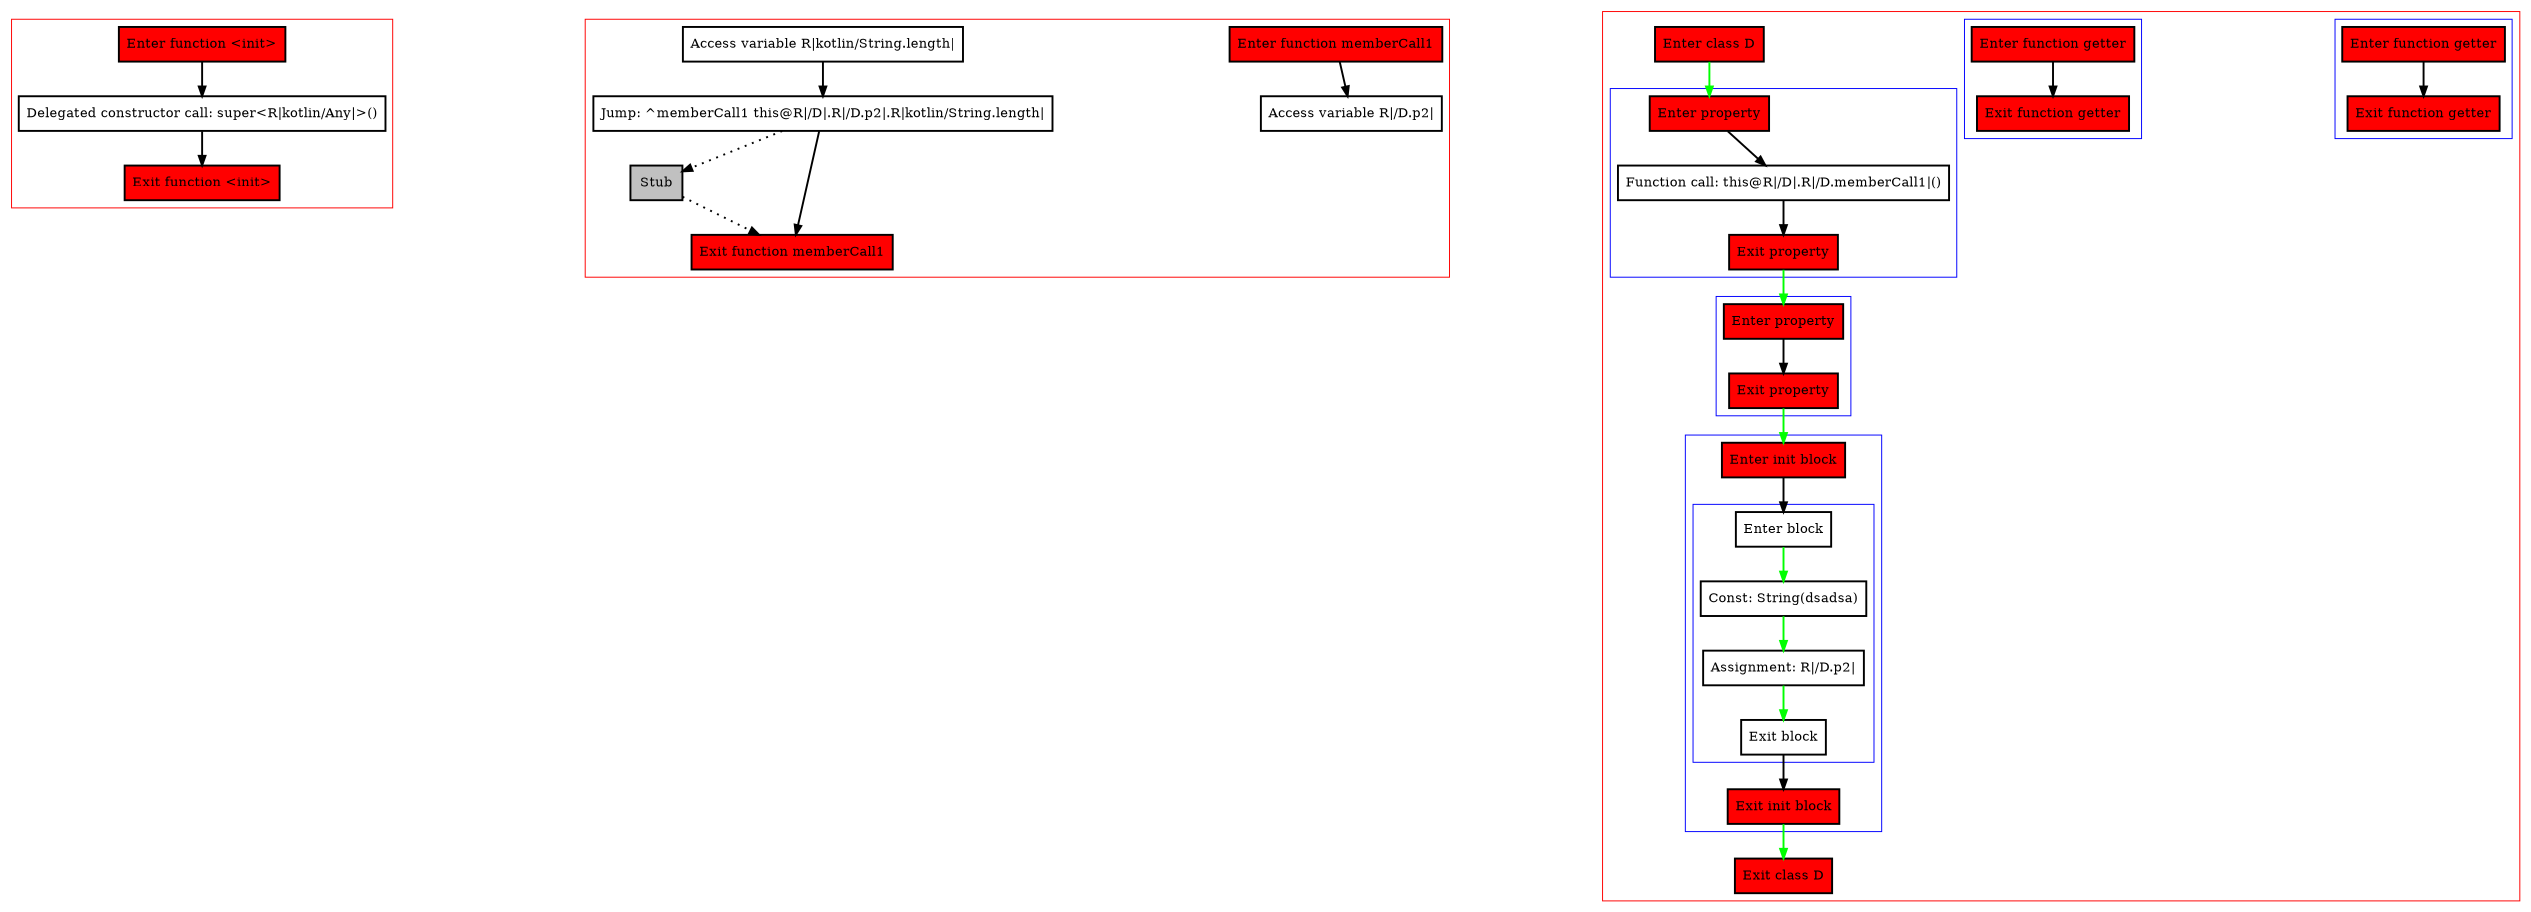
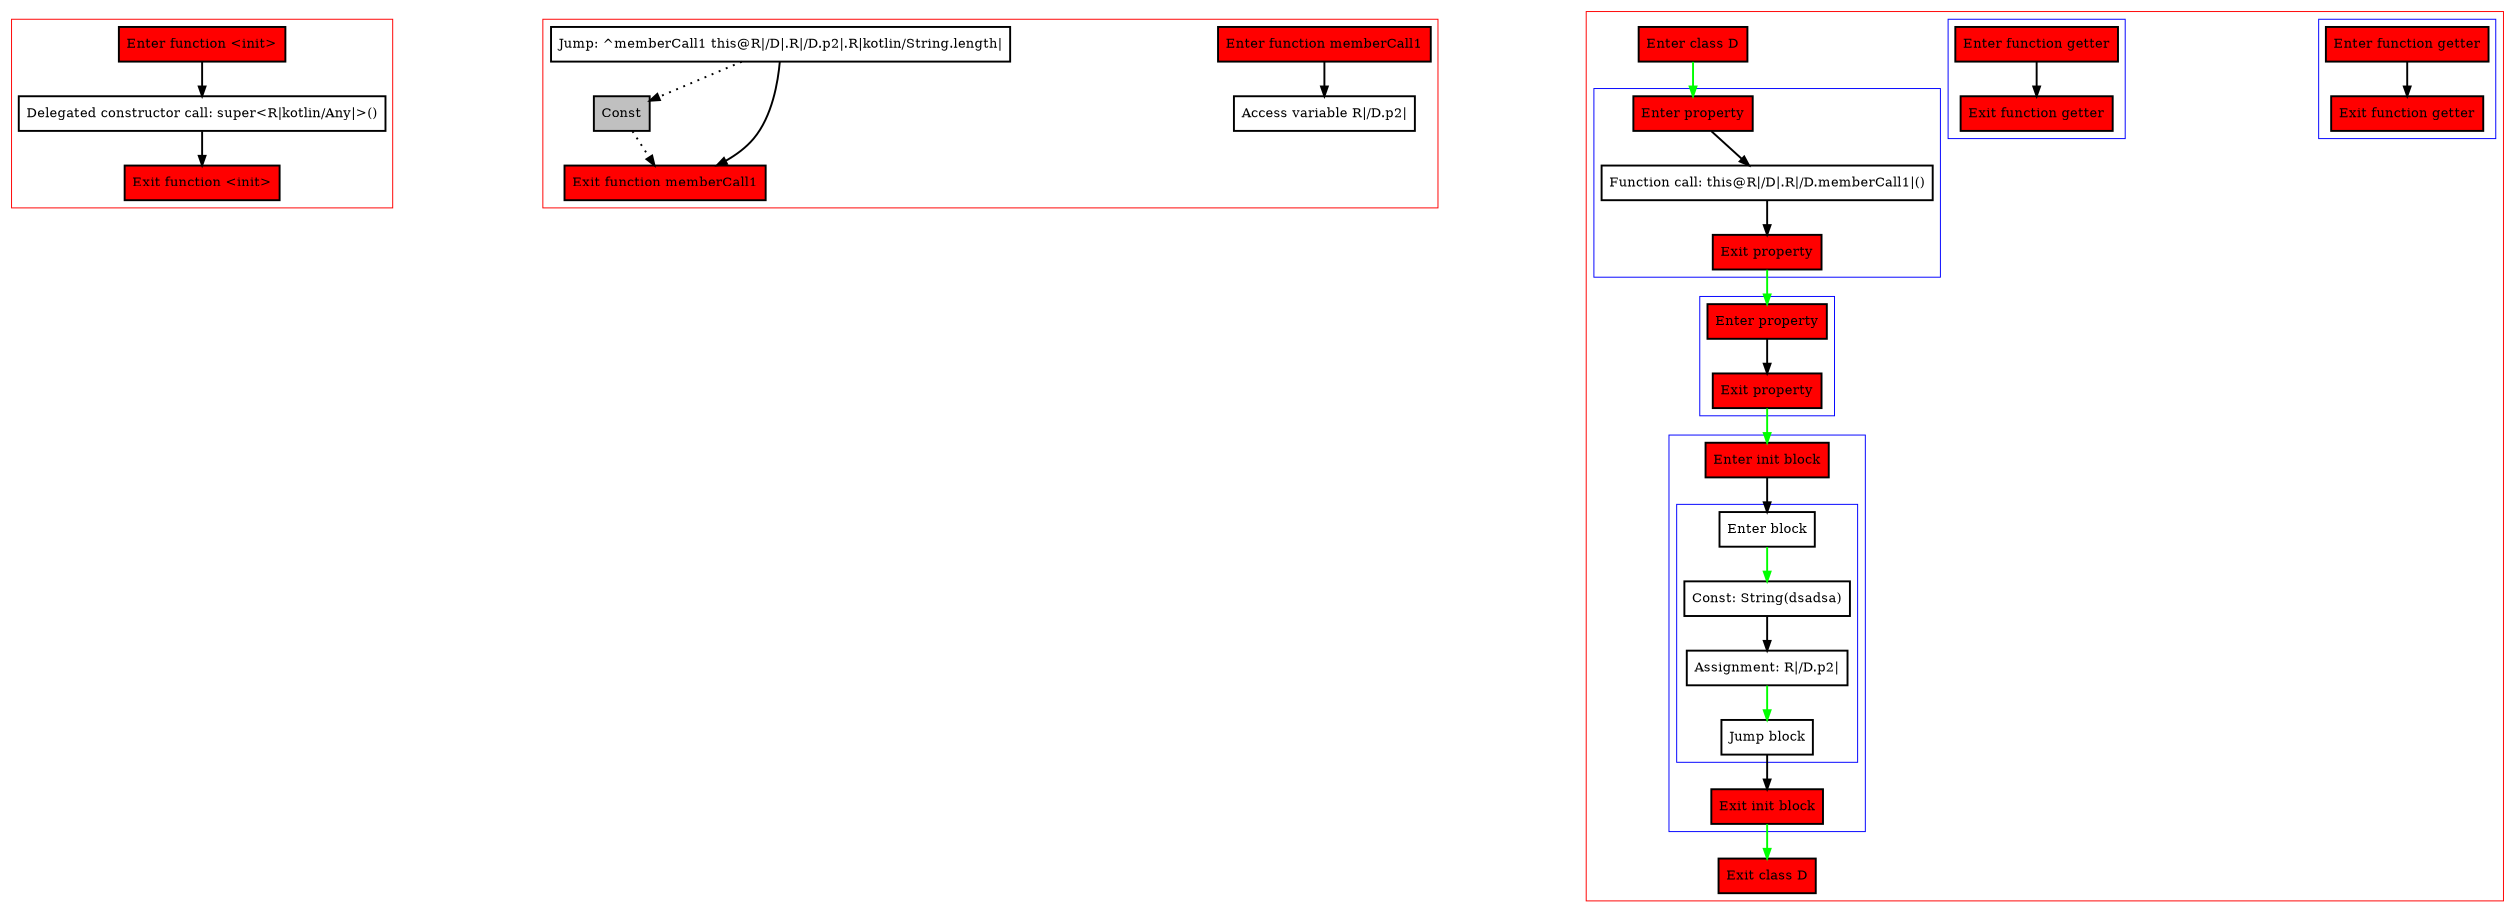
  digraph {
    nodesep=3
    node [fillcolor=red penwidth=2 shape=box style=filled]
    edge [penwidth=2]
    n1 [label="Enter function <init>"]
    n2 [label="Delegated constructor call: super<R|kotlin/Any|>()" fillcolor="" style=""]
    n3 [label="Exit function <init>"]
    n4 [label="Enter function memberCall1"]
    n5 [label="Access variable R|/D.p2|" fillcolor="" style=""]
-   n6 [label="Access variable R|kotlin/String.length|" fillcolor="" style=""]
    n7 [label="Jump: ^memberCall1 this@R|/D|.R|/D.p2|.R|kotlin/String.length|" fillcolor="" style=""]
-   n8 [fillcolor=gray label=Stub]
+   n8 [fillcolor=gray label=Const]
    n9 [label="Exit function memberCall1"]
    n10 [label="Enter function getter"]
    n11 [label="Exit function getter"]
    n12 [label="Enter function getter"]
    n13 [label="Exit function getter"]
    n14 [label="Enter property"]
    n15 [label="Function call: this@R|/D|.R|/D.memberCall1|()" fillcolor="" style=""]
    n16 [label="Exit property"]
    n17 [label="Enter property"]
    n18 [label="Exit property"]
    n19 [label="Enter block" fillcolor="" style=""]
    n20 [label="Const: String(dsadsa)" fillcolor="" style=""]
    n21 [label="Assignment: R|/D.p2|" fillcolor="" style=""]
-   n22 [label="Exit block" fillcolor="" style=""]
+   n22 [label="Jump block" fillcolor="" style=""]
    n23 [label="Enter init block"]
    n24 [label="Exit init block"]
    n25 [label="Enter class D"]
    n26 [label="Exit class D"]
    subgraph cluster_1 {
      color=red
      n1
      n2
      n3
    }
    subgraph cluster_2 {
      color=red
      n4
      n5
-     n6
      n7
      n8
      n9
    }
    subgraph cluster_3 {
      color=red
      n25
      n26
      subgraph cluster_4 {
        color=blue
        n10
        n11
      }
      subgraph cluster_5 {
        color=blue
        n12
        n13
      }
      subgraph cluster_6 {
        color=blue
        n14
        n15
        n16
      }
      subgraph cluster_7 {
        color=blue
        n17
        n18
      }
      subgraph cluster_8 {
        color=blue
        n23
        n24
        subgraph cluster_9 {
          color=blue
          n19
          n20
          n21
          n22
        }
      }
    }
    n1 -> n2
    n2 -> n3
    n4 -> n5
-   n6 -> n7
    n7 -> n8 [style=dotted]
    n7 -> n9
    n8 -> n9 [style=dotted]
    n10 -> n11
    n12 -> n13
    n14 -> n15
    n15 -> n16
    n16 -> n17 [color=green]
    n17 -> n18
    n18 -> n23 [color=green]
    n19 -> n20 [color=green]
-   n20 -> n21 [color=green]
+   n20 -> n21
    n21 -> n22 [color=green]
    n22 -> n24
    n23 -> n19
    n24 -> n26 [color=green]
    n25 -> n14 [color=green]
  }
